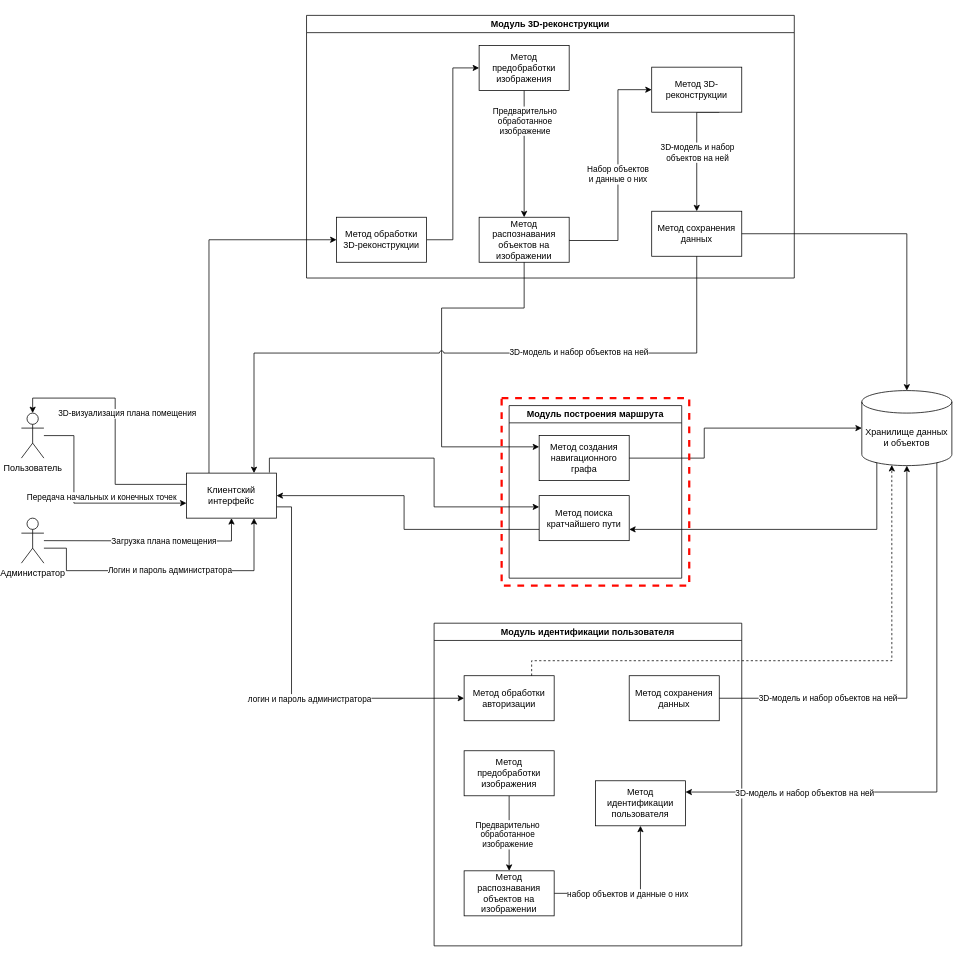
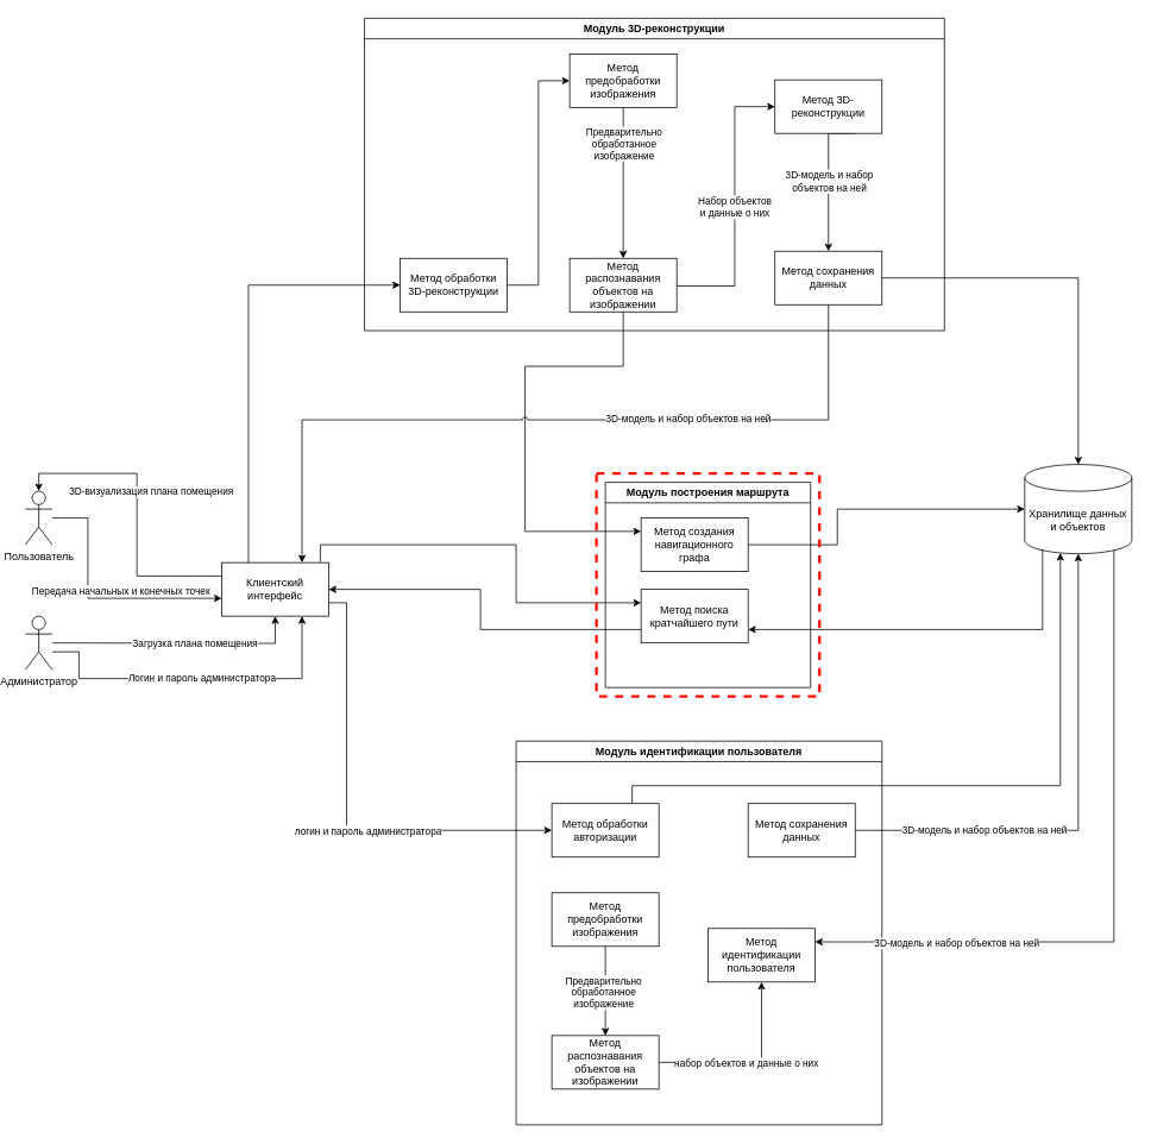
  <mxCell id="0" />
  <mxCell id="1" parent="0" />
  <mxCell id="2" value="Модуль 3D-реконструкции" style="swimlane;whiteSpace=wrap;html=1;swimlaneFillColor=none;glass=0;strokeWidth=1;" vertex="1" parent="1"><mxGeometry x="400" y="20" width="650" height="350" as="geometry" /></mxCell>
  <mxCell id="3" style="edgeStyle=orthogonalEdgeStyle;rounded=0;orthogonalLoop=1;jettySize=auto;html=1;exitX=0.5;exitY=1;exitDx=0;exitDy=0;entryX=0.5;entryY=0;entryDx=0;entryDy=0;" edge="1" parent="2" source="5" target="11"><mxGeometry relative="1" as="geometry" /></mxCell>
  <mxCell id="4" value="Предварительно&lt;div&gt;обработанное&lt;/div&gt;&lt;div&gt;изображение&lt;/div&gt;" style="edgeLabel;html=1;align=center;verticalAlign=middle;resizable=0;points=[];" vertex="1" connectable="0" parent="3"><mxGeometry x="0.001" y="-2" relative="1" as="geometry"><mxPoint x="2" y="-45" as="offset" /></mxGeometry></mxCell>
  <mxCell id="5" value="Метод предобработки изображения" style="rounded=0;whiteSpace=wrap;html=1;" vertex="1" parent="2"><mxGeometry x="230" y="40" width="120" height="60" as="geometry" /></mxCell>
  <mxCell id="6" style="edgeStyle=orthogonalEdgeStyle;rounded=0;orthogonalLoop=1;jettySize=auto;html=1;exitX=0.75;exitY=1;exitDx=0;exitDy=0;" edge="1" parent="2" source="8" target="12"><mxGeometry relative="1" as="geometry"><Array as="points"><mxPoint x="520" y="129" /></Array></mxGeometry></mxCell>
  <mxCell id="7" value="3D-модель и набор&lt;div&gt;объектов на ней&lt;/div&gt;" style="edgeLabel;html=1;align=center;verticalAlign=middle;resizable=0;points=[];" vertex="1" connectable="0" parent="6"><mxGeometry x="0.025" relative="1" as="geometry"><mxPoint as="offset" /></mxGeometry></mxCell>
  <mxCell id="8" value="Метод 3D-реконструкции" style="rounded=0;whiteSpace=wrap;html=1;" vertex="1" parent="2"><mxGeometry x="460" y="69" width="120" height="60" as="geometry" /></mxCell>
  <mxCell id="9" style="edgeStyle=orthogonalEdgeStyle;rounded=0;orthogonalLoop=1;jettySize=auto;html=1;exitX=1;exitY=0.5;exitDx=0;exitDy=0;entryX=0;entryY=0.5;entryDx=0;entryDy=0;" edge="1" parent="2" source="11" target="8"><mxGeometry relative="1" as="geometry"><mxPoint x="445" y="80" as="targetPoint" /><Array as="points"><mxPoint x="350" y="300" /><mxPoint x="415" y="300" /><mxPoint x="415" y="99" /></Array></mxGeometry></mxCell>
  <mxCell id="10" value="Набор объектов&lt;div&gt;и данные о них&lt;/div&gt;" style="edgeLabel;html=1;align=center;verticalAlign=middle;resizable=0;points=[];" vertex="1" connectable="0" parent="9"><mxGeometry x="-0.0" y="1" relative="1" as="geometry"><mxPoint y="1" as="offset" /></mxGeometry></mxCell>
  <mxCell id="11" value="Метод распознавания объектов на изображении" style="rounded=0;whiteSpace=wrap;html=1;" vertex="1" parent="2"><mxGeometry x="230" y="269" width="120" height="60" as="geometry" /></mxCell>
  <mxCell id="12" value="Метод сохранения данных" style="rounded=0;whiteSpace=wrap;html=1;" vertex="1" parent="2"><mxGeometry x="460" y="261" width="120" height="60" as="geometry" /></mxCell>
  <mxCell id="13" style="edgeStyle=orthogonalEdgeStyle;rounded=0;orthogonalLoop=1;jettySize=auto;html=1;exitX=1;exitY=0.5;exitDx=0;exitDy=0;entryX=0;entryY=0.5;entryDx=0;entryDy=0;" edge="1" parent="2" source="14" target="5"><mxGeometry relative="1" as="geometry" /></mxCell>
  <mxCell id="14" value="Метод обработки 3D-реконструкции" style="rounded=0;whiteSpace=wrap;html=1;" vertex="1" parent="2"><mxGeometry x="40" y="269" width="120" height="60" as="geometry" /></mxCell>
  <mxCell id="15" value="Модуль идентификации пользователя" style="swimlane;whiteSpace=wrap;html=1;strokeWidth=1;" vertex="1" parent="1"><mxGeometry x="570" y="830" width="410" height="430" as="geometry" /></mxCell>
  <mxCell id="16" value="Метод сохранения данных" style="rounded=0;whiteSpace=wrap;html=1;" vertex="1" parent="15"><mxGeometry x="260" y="70" width="120" height="60" as="geometry" /></mxCell>
  <mxCell id="17" style="edgeStyle=orthogonalEdgeStyle;rounded=0;orthogonalLoop=1;jettySize=auto;html=1;exitX=1;exitY=0.5;exitDx=0;exitDy=0;entryX=0.5;entryY=1;entryDx=0;entryDy=0;" edge="1" parent="15" source="19" target="20"><mxGeometry relative="1" as="geometry" /></mxCell>
  <mxCell id="18" value="набор объектов и данные о них" style="edgeLabel;html=1;align=center;verticalAlign=middle;resizable=0;points=[];" vertex="1" connectable="0" parent="17"><mxGeometry x="-0.057" relative="1" as="geometry"><mxPoint as="offset" /></mxGeometry></mxCell>
  <mxCell id="19" value="Метод распознавания объектов на изображении" style="rounded=0;whiteSpace=wrap;html=1;" vertex="1" parent="15"><mxGeometry x="40" y="330" width="120" height="60" as="geometry" /></mxCell>
  <mxCell id="20" value="Метод идентификации пользователя" style="rounded=0;whiteSpace=wrap;html=1;" vertex="1" parent="15"><mxGeometry x="215" y="210" width="120" height="60" as="geometry" /></mxCell>
  <mxCell id="21" style="edgeStyle=orthogonalEdgeStyle;rounded=0;orthogonalLoop=1;jettySize=auto;html=1;exitX=0.5;exitY=1;exitDx=0;exitDy=0;entryX=0.5;entryY=0;entryDx=0;entryDy=0;" edge="1" parent="15" source="24" target="19"><mxGeometry relative="1" as="geometry" /></mxCell>
  <mxCell id="22" value="Предварительно&lt;div&gt;обработанное&lt;/div&gt;&lt;div&gt;изображение&lt;/div&gt;" style="edgeLabel;html=1;align=center;verticalAlign=middle;resizable=0;points=[];" vertex="1" connectable="0" parent="21"><mxGeometry x="0.018" y="-3" relative="1" as="geometry"><mxPoint as="offset" /></mxGeometry></mxCell>
  <mxCell id="23" value="Метод обработки авторизации" style="rounded=0;whiteSpace=wrap;html=1;" vertex="1" parent="15"><mxGeometry x="40" y="70" width="120" height="60" as="geometry" /></mxCell>
  <mxCell id="24" value="Метод предобработки изображения" style="rounded=0;whiteSpace=wrap;html=1;" vertex="1" parent="15"><mxGeometry x="40" y="170" width="120" height="60" as="geometry" /></mxCell>
  <mxCell id="25" style="edgeStyle=orthogonalEdgeStyle;rounded=0;orthogonalLoop=1;jettySize=auto;html=1;exitX=1;exitY=0.75;exitDx=0;exitDy=0;entryX=0;entryY=0.5;entryDx=0;entryDy=0;" edge="1" parent="1" source="29" target="23"><mxGeometry relative="1" as="geometry"><Array as="points"><mxPoint x="380" y="675" /><mxPoint x="380" y="930" /></Array></mxGeometry></mxCell>
  <mxCell id="26" value="логин и пароль администратора" style="edgeLabel;html=1;align=center;verticalAlign=middle;resizable=0;points=[];" vertex="1" connectable="0" parent="25"><mxGeometry x="0.139" y="2" relative="1" as="geometry"><mxPoint x="10" y="2" as="offset" /></mxGeometry></mxCell>
  <mxCell id="27" style="edgeStyle=orthogonalEdgeStyle;rounded=0;orthogonalLoop=1;jettySize=auto;html=1;exitX=0.921;exitY=-0.013;exitDx=0;exitDy=0;entryX=0;entryY=0.25;entryDx=0;entryDy=0;exitPerimeter=0;" edge="1" parent="1" source="29" target="44"><mxGeometry relative="1" as="geometry"><Array as="points"><mxPoint x="351" y="610" /><mxPoint x="570" y="610" /><mxPoint x="570" y="675" /></Array></mxGeometry></mxCell>
  <mxCell id="28" style="edgeStyle=orthogonalEdgeStyle;rounded=0;orthogonalLoop=1;jettySize=auto;html=1;exitX=0.25;exitY=0;exitDx=0;exitDy=0;entryX=0;entryY=0.5;entryDx=0;entryDy=0;" edge="1" parent="1" source="29" target="14"><mxGeometry relative="1" as="geometry"><Array as="points"><mxPoint x="270" y="319" /></Array></mxGeometry></mxCell>
  <mxCell id="29" value="Клиентский интерфейс" style="rounded=0;whiteSpace=wrap;html=1;" vertex="1" parent="1"><mxGeometry x="240" y="630" width="120" height="60" as="geometry" /></mxCell>
  <mxCell id="30" style="edgeStyle=orthogonalEdgeStyle;rounded=0;orthogonalLoop=1;jettySize=auto;html=1;exitX=0.145;exitY=1;exitDx=0;exitDy=-4.35;exitPerimeter=0;entryX=1;entryY=0.75;entryDx=0;entryDy=0;" edge="1" parent="1" source="33" target="44"><mxGeometry relative="1" as="geometry"><Array as="points"><mxPoint x="1160" y="616" /><mxPoint x="1160" y="705" /></Array></mxGeometry></mxCell>
  <mxCell id="31" style="edgeStyle=orthogonalEdgeStyle;rounded=0;orthogonalLoop=1;jettySize=auto;html=1;exitX=0.855;exitY=1;exitDx=0;exitDy=-4.35;exitPerimeter=0;entryX=1;entryY=0.25;entryDx=0;entryDy=0;" edge="1" parent="1" source="33" target="20"><mxGeometry relative="1" as="geometry"><Array as="points"><mxPoint x="1240" y="616" /><mxPoint x="1240" y="1055" /></Array></mxGeometry></mxCell>
  <mxCell id="32" value="3D-модель и набор объектов на ней" style="edgeLabel;html=1;align=center;verticalAlign=middle;resizable=0;points=[];" vertex="1" connectable="0" parent="31"><mxGeometry x="0.59" y="1" relative="1" as="geometry"><mxPoint as="offset" /></mxGeometry></mxCell>
  <mxCell id="33" value="Хранилище данных и объектов" style="shape=cylinder3;whiteSpace=wrap;html=1;boundedLbl=1;backgroundOutline=1;size=15;" vertex="1" parent="1"><mxGeometry x="1140" y="520" width="120" height="100" as="geometry" /></mxCell>
  <mxCell id="34" style="edgeStyle=orthogonalEdgeStyle;rounded=0;orthogonalLoop=1;jettySize=auto;html=1;entryX=0.5;entryY=1;entryDx=0;entryDy=0;" edge="1" parent="1" target="29"><mxGeometry relative="1" as="geometry"><mxPoint x="50" y="720" as="sourcePoint" /></mxGeometry></mxCell>
  <mxCell id="35" value="Загрузка плана помещения" style="edgeLabel;html=1;align=center;verticalAlign=middle;resizable=0;points=[];" vertex="1" connectable="0" parent="34"><mxGeometry x="-0.103" y="1" relative="1" as="geometry"><mxPoint x="33" y="1" as="offset" /></mxGeometry></mxCell>
  <mxCell id="36" style="edgeStyle=orthogonalEdgeStyle;rounded=0;orthogonalLoop=1;jettySize=auto;html=1;entryX=0.75;entryY=1;entryDx=0;entryDy=0;" edge="1" parent="1" source="38" target="29"><mxGeometry relative="1" as="geometry"><Array as="points"><mxPoint x="80" y="730" /><mxPoint x="80" y="760" /><mxPoint x="330" y="760" /></Array></mxGeometry></mxCell>
  <mxCell id="37" value="Логин и пароль администратора" style="edgeLabel;html=1;align=center;verticalAlign=middle;resizable=0;points=[];" vertex="1" connectable="0" parent="36"><mxGeometry x="0.038" y="1" relative="1" as="geometry"><mxPoint as="offset" /></mxGeometry></mxCell>
  <mxCell id="38" value="Администратор" style="shape=umlActor;verticalLabelPosition=bottom;verticalAlign=top;html=1;outlineConnect=0;" vertex="1" parent="1"><mxGeometry x="20" y="690" width="30" height="60" as="geometry" /></mxCell>
  <mxCell id="39" style="edgeStyle=orthogonalEdgeStyle;rounded=0;orthogonalLoop=1;jettySize=auto;html=1;" edge="1" parent="1" target="29"><mxGeometry relative="1" as="geometry"><mxPoint x="50" y="580" as="sourcePoint" /><Array as="points"><mxPoint x="90" y="580" /><mxPoint x="90" y="670" /></Array></mxGeometry></mxCell>
  <mxCell id="40" value="Передача начальных и конечных точек" style="edgeLabel;html=1;align=center;verticalAlign=middle;resizable=0;points=[];" vertex="1" connectable="0" parent="39"><mxGeometry x="-0.142" y="2" relative="1" as="geometry"><mxPoint x="34" y="1" as="offset" /></mxGeometry></mxCell>
  <mxCell id="41" value="Пользователь" style="shape=umlActor;verticalLabelPosition=bottom;verticalAlign=top;html=1;outlineConnect=0;" vertex="1" parent="1"><mxGeometry x="20" y="550" width="30" height="60" as="geometry" /></mxCell>
  <mxCell id="42" value="Модуль построения маршрута" style="swimlane;whiteSpace=wrap;html=1;strokeWidth=1;" vertex="1" parent="1"><mxGeometry x="670" y="540" width="230" height="230" as="geometry" /></mxCell>
  <mxCell id="43" value="Метод создания навигационного графа" style="rounded=0;whiteSpace=wrap;html=1;" vertex="1" parent="42"><mxGeometry x="40" y="40" width="120" height="60" as="geometry" /></mxCell>
  <mxCell id="44" value="Метод поиска кратчайшего пути" style="rounded=0;whiteSpace=wrap;html=1;" vertex="1" parent="42"><mxGeometry x="40" y="120" width="120" height="60" as="geometry" /></mxCell>
  <mxCell id="45" style="edgeStyle=orthogonalEdgeStyle;rounded=0;orthogonalLoop=1;jettySize=auto;html=1;exitX=1;exitY=0.5;exitDx=0;exitDy=0;entryX=0.5;entryY=1;entryDx=0;entryDy=0;entryPerimeter=0;" edge="1" parent="1" source="16" target="33"><mxGeometry relative="1" as="geometry" /></mxCell>
  <mxCell id="46" value="3D-модель и набор объектов на ней" style="edgeLabel;html=1;align=center;verticalAlign=middle;resizable=0;points=[];" vertex="1" connectable="0" parent="45"><mxGeometry x="-0.482" y="1" relative="1" as="geometry"><mxPoint x="-1" as="offset" /></mxGeometry></mxCell>
  <mxCell id="47" style="edgeStyle=orthogonalEdgeStyle;rounded=0;orthogonalLoop=1;jettySize=auto;html=1;exitX=0;exitY=0.25;exitDx=0;exitDy=0;entryX=0.5;entryY=0;entryDx=0;entryDy=0;entryPerimeter=0;" edge="1" parent="1" source="29" target="41"><mxGeometry relative="1" as="geometry" /></mxCell>
  <mxCell id="48" value="3D-визуализация плана помещения" style="edgeLabel;html=1;align=center;verticalAlign=middle;resizable=0;points=[];" vertex="1" connectable="0" parent="47"><mxGeometry x="0.198" y="2" relative="1" as="geometry"><mxPoint x="17" y="14" as="offset" /></mxGeometry></mxCell>
  <mxCell id="49" style="edgeStyle=orthogonalEdgeStyle;rounded=0;orthogonalLoop=1;jettySize=auto;html=1;exitX=1;exitY=0.5;exitDx=0;exitDy=0;entryX=0;entryY=0.5;entryDx=0;entryDy=0;entryPerimeter=0;" edge="1" parent="1" source="43" target="33"><mxGeometry relative="1" as="geometry"><mxPoint x="820" y="530" as="sourcePoint" /><mxPoint x="1090" y="580" as="targetPoint" /><Array as="points"><mxPoint x="930" y="610" /><mxPoint x="930" y="570" /></Array></mxGeometry></mxCell>
  <mxCell id="50" style="edgeStyle=orthogonalEdgeStyle;rounded=0;orthogonalLoop=1;jettySize=auto;html=1;exitX=0;exitY=0.75;exitDx=0;exitDy=0;entryX=1;entryY=0.5;entryDx=0;entryDy=0;" edge="1" parent="1" source="44" target="29"><mxGeometry relative="1" as="geometry"><Array as="points"><mxPoint x="530" y="705" /><mxPoint x="530" y="660" /></Array></mxGeometry></mxCell>
  <mxCell id="51" style="edgeStyle=orthogonalEdgeStyle;rounded=0;orthogonalLoop=1;jettySize=auto;html=1;exitX=0.5;exitY=1;exitDx=0;exitDy=0;entryX=0;entryY=0.25;entryDx=0;entryDy=0;" edge="1" parent="1" source="11" target="43"><mxGeometry relative="1" as="geometry"><Array as="points"><mxPoint x="690" y="410" /><mxPoint x="580" y="410" /><mxPoint x="580" y="595" /></Array></mxGeometry></mxCell>
  <mxCell id="52" style="edgeStyle=orthogonalEdgeStyle;rounded=0;orthogonalLoop=1;jettySize=auto;html=1;exitX=1;exitY=0.5;exitDx=0;exitDy=0;entryX=0.5;entryY=0;entryDx=0;entryDy=0;entryPerimeter=0;" edge="1" parent="1" source="12" target="33"><mxGeometry relative="1" as="geometry"><Array as="points"><mxPoint x="1200" y="311" /></Array></mxGeometry></mxCell>
  <mxCell id="53" style="edgeStyle=orthogonalEdgeStyle;rounded=0;orthogonalLoop=1;jettySize=auto;html=1;exitX=0.5;exitY=1;exitDx=0;exitDy=0;entryX=0.75;entryY=0;entryDx=0;entryDy=0;jumpStyle=arc;" edge="1" parent="1" source="12" target="29"><mxGeometry relative="1" as="geometry"><Array as="points"><mxPoint x="920" y="470" /><mxPoint x="330" y="470" /></Array></mxGeometry></mxCell>
  <mxCell id="54" value="3D-модель и набор объектов на ней" style="edgeLabel;html=1;align=center;verticalAlign=middle;resizable=0;points=[];" vertex="1" connectable="0" parent="53"><mxGeometry x="-0.004" y="-2" relative="1" as="geometry"><mxPoint x="151" as="offset" /></mxGeometry></mxCell>
- <mxCell id="55" style="edgeStyle=orthogonalEdgeStyle;rounded=0;orthogonalLoop=1;jettySize=auto;html=1;exitX=0.75;exitY=0;exitDx=0;exitDy=0;entryX=0.333;entryY=0.992;entryDx=0;entryDy=0;entryPerimeter=0;dashed=1;" edge="1" parent="1" source="23" target="33"><mxGeometry relative="1" as="geometry"><Array as="points"><mxPoint x="700" y="880" /><mxPoint x="1180" y="880" /></Array></mxGeometry></mxCell>
+ <mxCell id="55" style="edgeStyle=orthogonalEdgeStyle;rounded=0;orthogonalLoop=1;jettySize=auto;html=1;exitX=0.75;exitY=0;exitDx=0;exitDy=0;entryX=0.333;entryY=0.992;entryDx=0;entryDy=0;entryPerimeter=0;" edge="1" parent="1" source="23" target="33"><mxGeometry relative="1" as="geometry"><Array as="points"><mxPoint x="700" y="880" /><mxPoint x="1180" y="880" /></Array></mxGeometry></mxCell>
  <mxCell id="56" value="" style="rounded=0;whiteSpace=wrap;html=1;fillColor=none;strokeColor=#FF0800;dashed=1;strokeWidth=3;" vertex="1" parent="1"><mxGeometry x="660" y="530" width="250" height="250" as="geometry" /></mxCell>
  <mxCell id="57" value="" style="text;strokeColor=none;fillColor=none;align=left;verticalAlign=middle;spacingTop=-1;spacingLeft=4;spacingRight=4;rotatable=0;labelPosition=right;points=[];portConstraint=eastwest;" vertex="1" parent="1"><mxGeometry x="750" y="480" width="20" height="14" as="geometry" /></mxCell>
